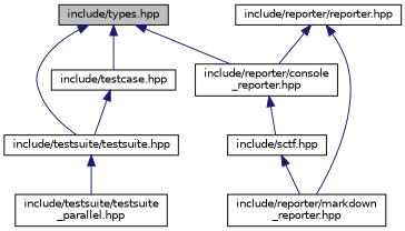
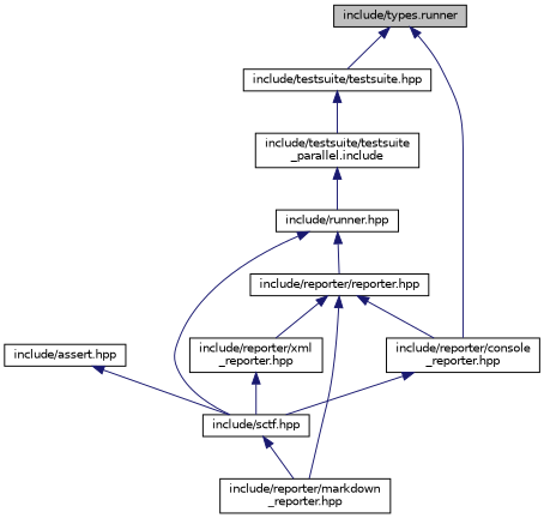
  digraph {
    node [color=black fillcolor=white fontname=Helvetica fontsize=10 shape=record style=filled]
    edge [color=midnightblue dir=back fontname=Helvetica fontsize=10 labelfontname=Helvetica labelfontsize=10 style=solid]
-   n1 [fillcolor=grey75 fontcolor=black height=0.2 label="include/types.hpp" width=0.4]
+   n1 [fillcolor=grey75 fontcolor=black height=0.2 label="include/types.runner" width=0.4]
    n2 [height=0.2 label="include/testsuite/testsuite.hpp" width=0.4]
-   n3 [height=0.2 label="include/testcase.hpp" width=0.4]
    n4 [height=0.2 label="include/reporter/console\l_reporter.hpp" width=0.4]
+   n5 [height=0.2 label="include/assert.hpp" width=0.4]
    n6 [height=0.2 label="include/sctf.hpp" width=0.4]
-   n7 [height=0.2 label="include/testsuite/testsuite\l_parallel.hpp" width=0.4]
+   n7 [height=0.2 label="include/testsuite/testsuite\l_parallel.include" width=0.4]
    n8 [height=0.2 label="include/reporter/markdown\l_reporter.hpp" width=0.4]
    n9 [height=0.2 label="include/reporter/reporter.hpp" width=0.4]
+   n10 [height=0.2 label="include/reporter/xml\l_reporter.hpp" width=0.4]
+   n11 [height=0.2 label="include/runner.hpp" width=0.4]
    n1 -> n2
-   n1 -> n3
    n1 -> n4
    n2 -> n7
-   n3 -> n2
    n4 -> n6
+   n5 -> n6
    n6 -> n8
+   n7 -> n11
    n9 -> n4
    n9 -> n8
+   n9 -> n10
+   n10 -> n6
+   n11 -> n6
+   n11 -> n9
  }
